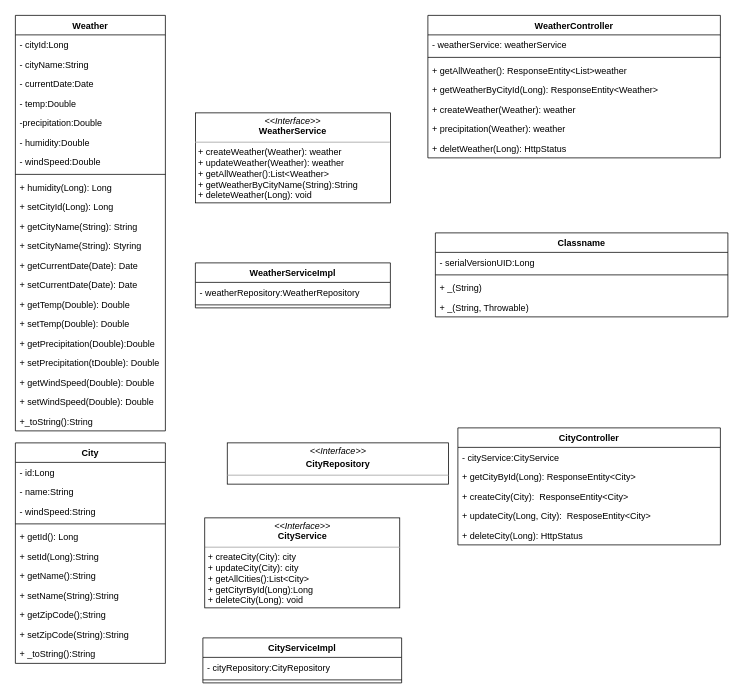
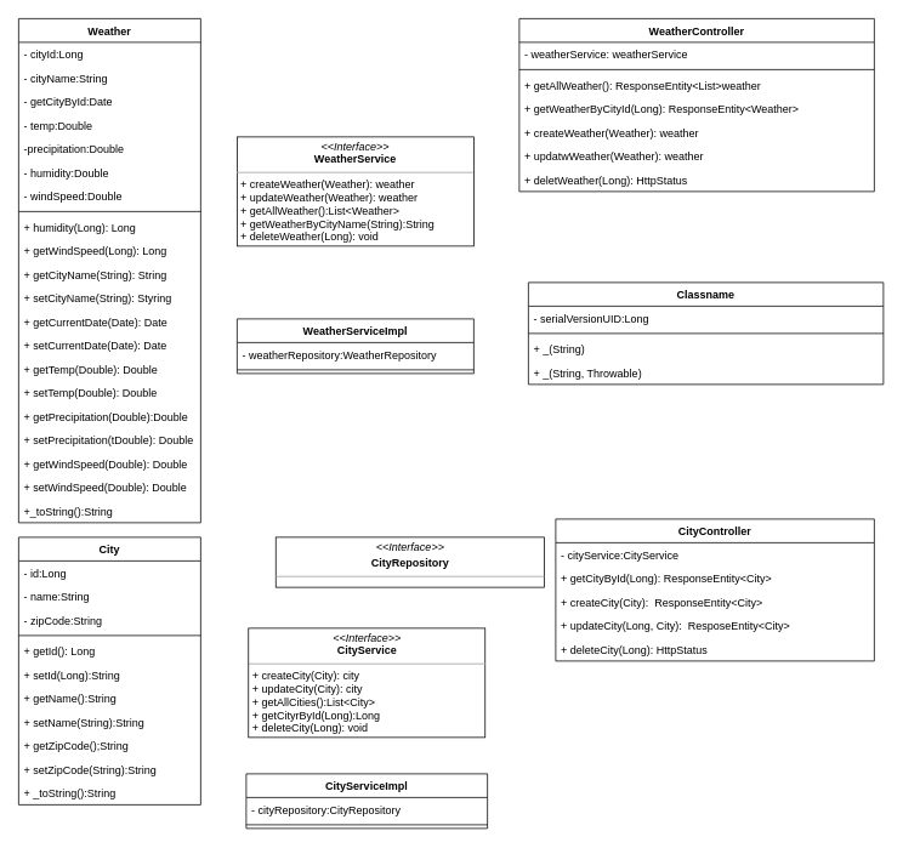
  <mxCell id="0" />
  <mxCell id="1" parent="0" />
  <mxCell id="2" value="Weather" style="swimlane;fontStyle=1;align=center;verticalAlign=top;childLayout=stackLayout;horizontal=1;startSize=26;horizontalStack=0;resizeParent=1;resizeParentMax=0;resizeLast=0;collapsible=1;marginBottom=0;" vertex="1" parent="1"><mxGeometry x="20" y="20" width="200" height="554" as="geometry" /></mxCell>
  <mxCell id="3" value="- cityId:Long" style="text;strokeColor=none;fillColor=none;align=left;verticalAlign=top;spacingLeft=4;spacingRight=4;overflow=hidden;rotatable=0;points=[[0,0.5],[1,0.5]];portConstraint=eastwest;" vertex="1" parent="2"><mxGeometry y="26" width="200" height="26" as="geometry" /></mxCell>
  <mxCell id="4" value="- cityName:String" style="text;strokeColor=none;fillColor=none;align=left;verticalAlign=top;spacingLeft=4;spacingRight=4;overflow=hidden;rotatable=0;points=[[0,0.5],[1,0.5]];portConstraint=eastwest;" vertex="1" parent="2"><mxGeometry y="52" width="200" height="26" as="geometry" /></mxCell>
- <mxCell id="5" value="- currentDate:Date" style="text;strokeColor=none;fillColor=none;align=left;verticalAlign=top;spacingLeft=4;spacingRight=4;overflow=hidden;rotatable=0;points=[[0,0.5],[1,0.5]];portConstraint=eastwest;" vertex="1" parent="2"><mxGeometry y="78" width="200" height="26" as="geometry" /></mxCell>
+ <mxCell id="5" value="- getCityById:Date" style="text;strokeColor=none;fillColor=none;align=left;verticalAlign=top;spacingLeft=4;spacingRight=4;overflow=hidden;rotatable=0;points=[[0,0.5],[1,0.5]];portConstraint=eastwest;" vertex="1" parent="2"><mxGeometry y="78" width="200" height="26" as="geometry" /></mxCell>
  <mxCell id="6" value="- temp:Double" style="text;strokeColor=none;fillColor=none;align=left;verticalAlign=top;spacingLeft=4;spacingRight=4;overflow=hidden;rotatable=0;points=[[0,0.5],[1,0.5]];portConstraint=eastwest;" vertex="1" parent="2"><mxGeometry y="104" width="200" height="26" as="geometry" /></mxCell>
  <mxCell id="7" value="-precipitation:Double" style="text;strokeColor=none;fillColor=none;align=left;verticalAlign=top;spacingLeft=4;spacingRight=4;overflow=hidden;rotatable=0;points=[[0,0.5],[1,0.5]];portConstraint=eastwest;" vertex="1" parent="2"><mxGeometry y="130" width="200" height="26" as="geometry" /></mxCell>
  <mxCell id="8" value="- humidity:Double" style="text;strokeColor=none;fillColor=none;align=left;verticalAlign=top;spacingLeft=4;spacingRight=4;overflow=hidden;rotatable=0;points=[[0,0.5],[1,0.5]];portConstraint=eastwest;" vertex="1" parent="2"><mxGeometry y="156" width="200" height="26" as="geometry" /></mxCell>
  <mxCell id="9" value="- windSpeed:Double" style="text;strokeColor=none;fillColor=none;align=left;verticalAlign=top;spacingLeft=4;spacingRight=4;overflow=hidden;rotatable=0;points=[[0,0.5],[1,0.5]];portConstraint=eastwest;" vertex="1" parent="2"><mxGeometry y="182" width="200" height="26" as="geometry" /></mxCell>
  <mxCell id="10" value="" style="line;strokeWidth=1;fillColor=none;align=left;verticalAlign=middle;spacingTop=-1;spacingLeft=3;spacingRight=3;rotatable=0;labelPosition=right;points=[];portConstraint=eastwest;" vertex="1" parent="2"><mxGeometry y="208" width="200" height="8" as="geometry" /></mxCell>
  <mxCell id="11" value="+ humidity(Long): Long" style="text;strokeColor=none;fillColor=none;align=left;verticalAlign=top;spacingLeft=4;spacingRight=4;overflow=hidden;rotatable=0;points=[[0,0.5],[1,0.5]];portConstraint=eastwest;" vertex="1" parent="2"><mxGeometry y="216" width="200" height="26" as="geometry" /></mxCell>
- <mxCell id="12" value="+ setCityId(Long): Long" style="text;strokeColor=none;fillColor=none;align=left;verticalAlign=top;spacingLeft=4;spacingRight=4;overflow=hidden;rotatable=0;points=[[0,0.5],[1,0.5]];portConstraint=eastwest;" vertex="1" parent="2"><mxGeometry y="242" width="200" height="26" as="geometry" /></mxCell>
+ <mxCell id="12" value="+ getWindSpeed(Long): Long" style="text;strokeColor=none;fillColor=none;align=left;verticalAlign=top;spacingLeft=4;spacingRight=4;overflow=hidden;rotatable=0;points=[[0,0.5],[1,0.5]];portConstraint=eastwest;" vertex="1" parent="2"><mxGeometry y="242" width="200" height="26" as="geometry" /></mxCell>
  <mxCell id="13" value="+ getCityName(String): String" style="text;strokeColor=none;fillColor=none;align=left;verticalAlign=top;spacingLeft=4;spacingRight=4;overflow=hidden;rotatable=0;points=[[0,0.5],[1,0.5]];portConstraint=eastwest;" vertex="1" parent="2"><mxGeometry y="268" width="200" height="26" as="geometry" /></mxCell>
  <mxCell id="14" value="+ setCityName(String): Styring" style="text;strokeColor=none;fillColor=none;align=left;verticalAlign=top;spacingLeft=4;spacingRight=4;overflow=hidden;rotatable=0;points=[[0,0.5],[1,0.5]];portConstraint=eastwest;" vertex="1" parent="2"><mxGeometry y="294" width="200" height="26" as="geometry" /></mxCell>
  <mxCell id="15" value="+ getCurrentDate(Date): Date" style="text;strokeColor=none;fillColor=none;align=left;verticalAlign=top;spacingLeft=4;spacingRight=4;overflow=hidden;rotatable=0;points=[[0,0.5],[1,0.5]];portConstraint=eastwest;" vertex="1" parent="2"><mxGeometry y="320" width="200" height="26" as="geometry" /></mxCell>
  <mxCell id="16" value="+ setCurrentDate(Date): Date" style="text;strokeColor=none;fillColor=none;align=left;verticalAlign=top;spacingLeft=4;spacingRight=4;overflow=hidden;rotatable=0;points=[[0,0.5],[1,0.5]];portConstraint=eastwest;" vertex="1" parent="2"><mxGeometry y="346" width="200" height="26" as="geometry" /></mxCell>
  <mxCell id="17" value="+ getTemp(Double): Double" style="text;strokeColor=none;fillColor=none;align=left;verticalAlign=top;spacingLeft=4;spacingRight=4;overflow=hidden;rotatable=0;points=[[0,0.5],[1,0.5]];portConstraint=eastwest;" vertex="1" parent="2"><mxGeometry y="372" width="200" height="26" as="geometry" /></mxCell>
  <mxCell id="18" value="+ setTemp(Double): Double" style="text;strokeColor=none;fillColor=none;align=left;verticalAlign=top;spacingLeft=4;spacingRight=4;overflow=hidden;rotatable=0;points=[[0,0.5],[1,0.5]];portConstraint=eastwest;" vertex="1" parent="2"><mxGeometry y="398" width="200" height="26" as="geometry" /></mxCell>
  <mxCell id="19" value="+ getPrecipitation(Double):Double" style="text;strokeColor=none;fillColor=none;align=left;verticalAlign=top;spacingLeft=4;spacingRight=4;overflow=hidden;rotatable=0;points=[[0,0.5],[1,0.5]];portConstraint=eastwest;" vertex="1" parent="2"><mxGeometry y="424" width="200" height="26" as="geometry" /></mxCell>
  <mxCell id="20" value="+ setPrecipitation(tDouble): Double" style="text;strokeColor=none;fillColor=none;align=left;verticalAlign=top;spacingLeft=4;spacingRight=4;overflow=hidden;rotatable=0;points=[[0,0.5],[1,0.5]];portConstraint=eastwest;" vertex="1" parent="2"><mxGeometry y="450" width="200" height="26" as="geometry" /></mxCell>
  <mxCell id="21" value="+ getWindSpeed(Double): Double" style="text;strokeColor=none;fillColor=none;align=left;verticalAlign=top;spacingLeft=4;spacingRight=4;overflow=hidden;rotatable=0;points=[[0,0.5],[1,0.5]];portConstraint=eastwest;" vertex="1" parent="2"><mxGeometry y="476" width="200" height="26" as="geometry" /></mxCell>
  <mxCell id="22" value="+ setWindSpeed(Double): Double" style="text;strokeColor=none;fillColor=none;align=left;verticalAlign=top;spacingLeft=4;spacingRight=4;overflow=hidden;rotatable=0;points=[[0,0.5],[1,0.5]];portConstraint=eastwest;" vertex="1" parent="2"><mxGeometry y="502" width="200" height="26" as="geometry" /></mxCell>
  <mxCell id="23" value="+_toString():String" style="text;strokeColor=none;fillColor=none;align=left;verticalAlign=top;spacingLeft=4;spacingRight=4;overflow=hidden;rotatable=0;points=[[0,0.5],[1,0.5]];portConstraint=eastwest;" vertex="1" parent="2"><mxGeometry y="528" width="200" height="26" as="geometry" /></mxCell>
  <mxCell id="24" value="CityController" style="swimlane;fontStyle=1;align=center;verticalAlign=top;childLayout=stackLayout;horizontal=1;startSize=26;horizontalStack=0;resizeParent=1;resizeParentMax=0;resizeLast=0;collapsible=1;marginBottom=0;" vertex="1" parent="1"><mxGeometry x="610" y="570" width="350" height="156" as="geometry" /></mxCell>
  <mxCell id="25" value="- cityService:CityService" style="text;strokeColor=none;fillColor=none;align=left;verticalAlign=top;spacingLeft=4;spacingRight=4;overflow=hidden;rotatable=0;points=[[0,0.5],[1,0.5]];portConstraint=eastwest;" vertex="1" parent="24"><mxGeometry y="26" width="350" height="26" as="geometry" /></mxCell>
  <mxCell id="26" value="+ getCityById(Long): ResponseEntity&lt;City&gt;" style="text;strokeColor=none;fillColor=none;align=left;verticalAlign=top;spacingLeft=4;spacingRight=4;overflow=hidden;rotatable=0;points=[[0,0.5],[1,0.5]];portConstraint=eastwest;" vertex="1" parent="24"><mxGeometry y="52" width="350" height="26" as="geometry" /></mxCell>
  <mxCell id="27" value="+ createCity(City):  ResponseEntity&lt;City&gt;" style="text;strokeColor=none;fillColor=none;align=left;verticalAlign=top;spacingLeft=4;spacingRight=4;overflow=hidden;rotatable=0;points=[[0,0.5],[1,0.5]];portConstraint=eastwest;" vertex="1" parent="24"><mxGeometry y="78" width="350" height="26" as="geometry" /></mxCell>
  <mxCell id="28" value="+ updateCity(Long, City):  ResposeEntity&lt;City&gt;" style="text;strokeColor=none;fillColor=none;align=left;verticalAlign=top;spacingLeft=4;spacingRight=4;overflow=hidden;rotatable=0;points=[[0,0.5],[1,0.5]];portConstraint=eastwest;" vertex="1" parent="24"><mxGeometry y="104" width="350" height="26" as="geometry" /></mxCell>
  <mxCell id="29" value="+ deleteCity(Long): HttpStatus" style="text;strokeColor=none;fillColor=none;align=left;verticalAlign=top;spacingLeft=4;spacingRight=4;overflow=hidden;rotatable=0;points=[[0,0.5],[1,0.5]];portConstraint=eastwest;" vertex="1" parent="24"><mxGeometry y="130" width="350" height="26" as="geometry" /></mxCell>
  <mxCell id="30" value="WeatherController" style="swimlane;fontStyle=1;align=center;verticalAlign=top;childLayout=stackLayout;horizontal=1;startSize=26;horizontalStack=0;resizeParent=1;resizeParentMax=0;resizeLast=0;collapsible=1;marginBottom=0;" vertex="1" parent="1"><mxGeometry x="570" y="20" width="390" height="190" as="geometry" /></mxCell>
  <mxCell id="31" value="- weatherService: weatherService" style="text;strokeColor=none;fillColor=none;align=left;verticalAlign=top;spacingLeft=4;spacingRight=4;overflow=hidden;rotatable=0;points=[[0,0.5],[1,0.5]];portConstraint=eastwest;" vertex="1" parent="30"><mxGeometry y="26" width="390" height="26" as="geometry" /></mxCell>
  <mxCell id="32" value="" style="line;strokeWidth=1;fillColor=none;align=left;verticalAlign=middle;spacingTop=-1;spacingLeft=3;spacingRight=3;rotatable=0;labelPosition=right;points=[];portConstraint=eastwest;" vertex="1" parent="30"><mxGeometry y="52" width="390" height="8" as="geometry" /></mxCell>
  <mxCell id="33" value="+ getAllWeather(): ResponseEntity&lt;List&gt;weather" style="text;strokeColor=none;fillColor=none;align=left;verticalAlign=top;spacingLeft=4;spacingRight=4;overflow=hidden;rotatable=0;points=[[0,0.5],[1,0.5]];portConstraint=eastwest;" vertex="1" parent="30"><mxGeometry y="60" width="390" height="26" as="geometry" /></mxCell>
  <mxCell id="34" value="+ getWeatherByCityId(Long): ResponseEntity&lt;Weather&gt;" style="text;strokeColor=none;fillColor=none;align=left;verticalAlign=top;spacingLeft=4;spacingRight=4;overflow=hidden;rotatable=0;points=[[0,0.5],[1,0.5]];portConstraint=eastwest;" vertex="1" parent="30"><mxGeometry y="86" width="390" height="26" as="geometry" /></mxCell>
  <mxCell id="35" value="+ createWeather(Weather): weather" style="text;strokeColor=none;fillColor=none;align=left;verticalAlign=top;spacingLeft=4;spacingRight=4;overflow=hidden;rotatable=0;points=[[0,0.5],[1,0.5]];portConstraint=eastwest;" vertex="1" parent="30"><mxGeometry y="112" width="390" height="26" as="geometry" /></mxCell>
- <mxCell id="36" value="+ precipitation(Weather): weather" style="text;strokeColor=none;fillColor=none;align=left;verticalAlign=top;spacingLeft=4;spacingRight=4;overflow=hidden;rotatable=0;points=[[0,0.5],[1,0.5]];portConstraint=eastwest;" vertex="1" parent="30"><mxGeometry y="138" width="390" height="26" as="geometry" /></mxCell>
+ <mxCell id="36" value="+ updatwWeather(Weather): weather" style="text;strokeColor=none;fillColor=none;align=left;verticalAlign=top;spacingLeft=4;spacingRight=4;overflow=hidden;rotatable=0;points=[[0,0.5],[1,0.5]];portConstraint=eastwest;" vertex="1" parent="30"><mxGeometry y="138" width="390" height="26" as="geometry" /></mxCell>
  <mxCell id="37" value="+ deletWeather(Long): HttpStatus" style="text;strokeColor=none;fillColor=none;align=left;verticalAlign=top;spacingLeft=4;spacingRight=4;overflow=hidden;rotatable=0;points=[[0,0.5],[1,0.5]];portConstraint=eastwest;" vertex="1" parent="30"><mxGeometry y="164" width="390" height="26" as="geometry" /></mxCell>
  <mxCell id="38" value="City" style="swimlane;fontStyle=1;align=center;verticalAlign=top;childLayout=stackLayout;horizontal=1;startSize=26;horizontalStack=0;resizeParent=1;resizeParentMax=0;resizeLast=0;collapsible=1;marginBottom=0;" vertex="1" parent="1"><mxGeometry x="20" y="590" width="200" height="294" as="geometry" /></mxCell>
  <mxCell id="39" value="- id:Long" style="text;strokeColor=none;fillColor=none;align=left;verticalAlign=top;spacingLeft=4;spacingRight=4;overflow=hidden;rotatable=0;points=[[0,0.5],[1,0.5]];portConstraint=eastwest;" vertex="1" parent="38"><mxGeometry y="26" width="200" height="26" as="geometry" /></mxCell>
  <mxCell id="40" value="- name:String" style="text;strokeColor=none;fillColor=none;align=left;verticalAlign=top;spacingLeft=4;spacingRight=4;overflow=hidden;rotatable=0;points=[[0,0.5],[1,0.5]];portConstraint=eastwest;" vertex="1" parent="38"><mxGeometry y="52" width="200" height="26" as="geometry" /></mxCell>
- <mxCell id="41" value="- windSpeed:String" style="text;strokeColor=none;fillColor=none;align=left;verticalAlign=top;spacingLeft=4;spacingRight=4;overflow=hidden;rotatable=0;points=[[0,0.5],[1,0.5]];portConstraint=eastwest;" vertex="1" parent="38"><mxGeometry y="78" width="200" height="26" as="geometry" /></mxCell>
+ <mxCell id="41" value="- zipCode:String" style="text;strokeColor=none;fillColor=none;align=left;verticalAlign=top;spacingLeft=4;spacingRight=4;overflow=hidden;rotatable=0;points=[[0,0.5],[1,0.5]];portConstraint=eastwest;" vertex="1" parent="38"><mxGeometry y="78" width="200" height="26" as="geometry" /></mxCell>
  <mxCell id="42" value="" style="line;strokeWidth=1;fillColor=none;align=left;verticalAlign=middle;spacingTop=-1;spacingLeft=3;spacingRight=3;rotatable=0;labelPosition=right;points=[];portConstraint=eastwest;" vertex="1" parent="38"><mxGeometry y="104" width="200" height="8" as="geometry" /></mxCell>
  <mxCell id="43" value="+ getId(): Long" style="text;strokeColor=none;fillColor=none;align=left;verticalAlign=top;spacingLeft=4;spacingRight=4;overflow=hidden;rotatable=0;points=[[0,0.5],[1,0.5]];portConstraint=eastwest;" vertex="1" parent="38"><mxGeometry y="112" width="200" height="26" as="geometry" /></mxCell>
  <mxCell id="44" value="+ setId(Long):String" style="text;strokeColor=none;fillColor=none;align=left;verticalAlign=top;spacingLeft=4;spacingRight=4;overflow=hidden;rotatable=0;points=[[0,0.5],[1,0.5]];portConstraint=eastwest;" vertex="1" parent="38"><mxGeometry y="138" width="200" height="26" as="geometry" /></mxCell>
  <mxCell id="45" value="+ getName():String" style="text;strokeColor=none;fillColor=none;align=left;verticalAlign=top;spacingLeft=4;spacingRight=4;overflow=hidden;rotatable=0;points=[[0,0.5],[1,0.5]];portConstraint=eastwest;" vertex="1" parent="38"><mxGeometry y="164" width="200" height="26" as="geometry" /></mxCell>
  <mxCell id="46" value="+ setName(String):String" style="text;strokeColor=none;fillColor=none;align=left;verticalAlign=top;spacingLeft=4;spacingRight=4;overflow=hidden;rotatable=0;points=[[0,0.5],[1,0.5]];portConstraint=eastwest;" vertex="1" parent="38"><mxGeometry y="190" width="200" height="26" as="geometry" /></mxCell>
  <mxCell id="47" value="+ getZipCode();String" style="text;strokeColor=none;fillColor=none;align=left;verticalAlign=top;spacingLeft=4;spacingRight=4;overflow=hidden;rotatable=0;points=[[0,0.5],[1,0.5]];portConstraint=eastwest;" vertex="1" parent="38"><mxGeometry y="216" width="200" height="26" as="geometry" /></mxCell>
  <mxCell id="48" value="+ setZipCode(String):String" style="text;strokeColor=none;fillColor=none;align=left;verticalAlign=top;spacingLeft=4;spacingRight=4;overflow=hidden;rotatable=0;points=[[0,0.5],[1,0.5]];portConstraint=eastwest;" vertex="1" parent="38"><mxGeometry y="242" width="200" height="26" as="geometry" /></mxCell>
  <mxCell id="49" value="+ _toString():String" style="text;strokeColor=none;fillColor=none;align=left;verticalAlign=top;spacingLeft=4;spacingRight=4;overflow=hidden;rotatable=0;points=[[0,0.5],[1,0.5]];portConstraint=eastwest;" vertex="1" parent="38"><mxGeometry y="268" width="200" height="26" as="geometry" /></mxCell>
  <mxCell id="50" value="WeatherServiceImpl" style="swimlane;fontStyle=1;align=center;verticalAlign=top;childLayout=stackLayout;horizontal=1;startSize=26;horizontalStack=0;resizeParent=1;resizeParentMax=0;resizeLast=0;collapsible=1;marginBottom=0;" vertex="1" parent="1"><mxGeometry x="260" y="350" width="260" height="60" as="geometry" /></mxCell>
  <mxCell id="51" value="- weatherRepository:WeatherRepository" style="text;strokeColor=none;fillColor=none;align=left;verticalAlign=top;spacingLeft=4;spacingRight=4;overflow=hidden;rotatable=0;points=[[0,0.5],[1,0.5]];portConstraint=eastwest;" vertex="1" parent="50"><mxGeometry y="26" width="260" height="26" as="geometry" /></mxCell>
  <mxCell id="52" value="" style="line;strokeWidth=1;fillColor=none;align=left;verticalAlign=middle;spacingTop=-1;spacingLeft=3;spacingRight=3;rotatable=0;labelPosition=right;points=[];portConstraint=eastwest;" vertex="1" parent="50"><mxGeometry y="52" width="260" height="8" as="geometry" /></mxCell>
  <mxCell id="53" value="CityServiceImpl" style="swimlane;fontStyle=1;align=center;verticalAlign=top;childLayout=stackLayout;horizontal=1;startSize=26;horizontalStack=0;resizeParent=1;resizeParentMax=0;resizeLast=0;collapsible=1;marginBottom=0;" vertex="1" parent="1"><mxGeometry x="270" y="850" width="265" height="60" as="geometry" /></mxCell>
  <mxCell id="54" value="- cityRepository:CityRepository" style="text;strokeColor=none;fillColor=none;align=left;verticalAlign=top;spacingLeft=4;spacingRight=4;overflow=hidden;rotatable=0;points=[[0,0.5],[1,0.5]];portConstraint=eastwest;" vertex="1" parent="53"><mxGeometry y="26" width="265" height="26" as="geometry" /></mxCell>
  <mxCell id="55" value="" style="line;strokeWidth=1;fillColor=none;align=left;verticalAlign=middle;spacingTop=-1;spacingLeft=3;spacingRight=3;rotatable=0;labelPosition=right;points=[];portConstraint=eastwest;" vertex="1" parent="53"><mxGeometry y="52" width="265" height="8" as="geometry" /></mxCell>
  <mxCell id="56" value="&lt;p style=&quot;margin: 0px ; margin-top: 4px ; text-align: center&quot;&gt;&lt;i&gt;&amp;lt;&amp;lt;Interface&amp;gt;&amp;gt;&lt;/i&gt;&lt;br&gt;&lt;b&gt;WeatherService&lt;/b&gt;&lt;/p&gt;&lt;hr size=&quot;1&quot;&gt;&lt;p style=&quot;margin: 0px ; margin-left: 4px&quot;&gt;&lt;span&gt;+ createWeather(Weather): weather&lt;/span&gt;&lt;br&gt;&lt;/p&gt;&lt;p style=&quot;margin: 0px ; margin-left: 4px&quot;&gt;+ updateWeather(Weather): weather&lt;/p&gt;&lt;p style=&quot;margin: 0px ; margin-left: 4px&quot;&gt;+ getAllWeather():List&amp;lt;Weather&amp;gt;&lt;/p&gt;&lt;p style=&quot;margin: 0px ; margin-left: 4px&quot;&gt;+ getWeatherByCityName(String):String&lt;/p&gt;&lt;p style=&quot;margin: 0px ; margin-left: 4px&quot;&gt;+ deleteWeather(Long): void&lt;/p&gt;" style="verticalAlign=top;align=left;overflow=fill;fontSize=12;fontFamily=Helvetica;html=1;" vertex="1" parent="1"><mxGeometry x="260" y="150" width="260" height="120" as="geometry" /></mxCell>
  <mxCell id="57" value="&lt;p style=&quot;margin: 0px ; margin-top: 4px ; text-align: center&quot;&gt;&lt;i&gt;&amp;lt;&amp;lt;Interface&amp;gt;&amp;gt;&lt;/i&gt;&lt;/p&gt;&lt;p style=&quot;margin: 0px ; margin-top: 4px ; text-align: center&quot;&gt;&lt;b&gt;CityRepository&lt;/b&gt;&lt;/p&gt;&lt;hr size=&quot;1&quot;&gt;&lt;p style=&quot;margin: 0px ; margin-left: 4px&quot;&gt;&lt;br&gt;&lt;/p&gt;&lt;p style=&quot;margin: 0px ; margin-left: 4px&quot;&gt;&lt;br&gt;&lt;/p&gt;" style="verticalAlign=top;align=left;overflow=fill;fontSize=12;fontFamily=Helvetica;html=1;" vertex="1" parent="1"><mxGeometry x="302.5" y="590" width="295" height="55" as="geometry" /></mxCell>
  <mxCell id="58" value="&lt;p style=&quot;margin: 0px ; margin-top: 4px ; text-align: center&quot;&gt;&lt;i&gt;&amp;lt;&amp;lt;Interface&amp;gt;&amp;gt;&lt;/i&gt;&lt;br&gt;&lt;b&gt;CityService&lt;/b&gt;&lt;/p&gt;&lt;hr size=&quot;1&quot;&gt;&lt;p style=&quot;margin: 0px ; margin-left: 4px&quot;&gt;&lt;span&gt;+ createCity(City): city&lt;/span&gt;&lt;br&gt;&lt;/p&gt;&lt;p style=&quot;margin: 0px ; margin-left: 4px&quot;&gt;+ updateCity(City): city&lt;/p&gt;&lt;p style=&quot;margin: 0px ; margin-left: 4px&quot;&gt;+ getAllCities():List&amp;lt;City&amp;gt;&lt;/p&gt;&lt;p style=&quot;margin: 0px ; margin-left: 4px&quot;&gt;+ getCityrById(Long):Long&lt;/p&gt;&lt;p style=&quot;margin: 0px ; margin-left: 4px&quot;&gt;+ deleteCity(Long): void&lt;/p&gt;" style="verticalAlign=top;align=left;overflow=fill;fontSize=12;fontFamily=Helvetica;html=1;" vertex="1" parent="1"><mxGeometry x="272.5" y="690" width="260" height="120" as="geometry" /></mxCell>
  <mxCell id="59" value="Classname" style="swimlane;fontStyle=1;align=center;verticalAlign=top;childLayout=stackLayout;horizontal=1;startSize=26;horizontalStack=0;resizeParent=1;resizeParentMax=0;resizeLast=0;collapsible=1;marginBottom=0;" vertex="1" parent="1"><mxGeometry x="580" y="310" width="390" height="112" as="geometry" /></mxCell>
  <mxCell id="60" value="- serialVersionUID:Long" style="text;strokeColor=none;fillColor=none;align=left;verticalAlign=top;spacingLeft=4;spacingRight=4;overflow=hidden;rotatable=0;points=[[0,0.5],[1,0.5]];portConstraint=eastwest;" vertex="1" parent="59"><mxGeometry y="26" width="390" height="26" as="geometry" /></mxCell>
  <mxCell id="61" value="" style="line;strokeWidth=1;fillColor=none;align=left;verticalAlign=middle;spacingTop=-1;spacingLeft=3;spacingRight=3;rotatable=0;labelPosition=right;points=[];portConstraint=eastwest;" vertex="1" parent="59"><mxGeometry y="52" width="390" height="8" as="geometry" /></mxCell>
  <mxCell id="62" value="+ _(String)" style="text;strokeColor=none;fillColor=none;align=left;verticalAlign=top;spacingLeft=4;spacingRight=4;overflow=hidden;rotatable=0;points=[[0,0.5],[1,0.5]];portConstraint=eastwest;" vertex="1" parent="59"><mxGeometry y="60" width="390" height="26" as="geometry" /></mxCell>
  <mxCell id="63" value="+ _(String, Throwable)" style="text;strokeColor=none;fillColor=none;align=left;verticalAlign=top;spacingLeft=4;spacingRight=4;overflow=hidden;rotatable=0;points=[[0,0.5],[1,0.5]];portConstraint=eastwest;" vertex="1" parent="59"><mxGeometry y="86" width="390" height="26" as="geometry" /></mxCell>
